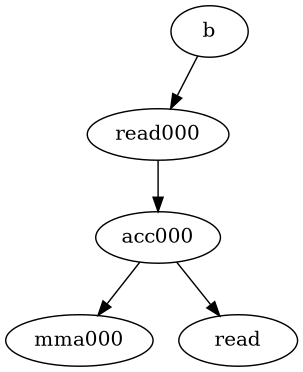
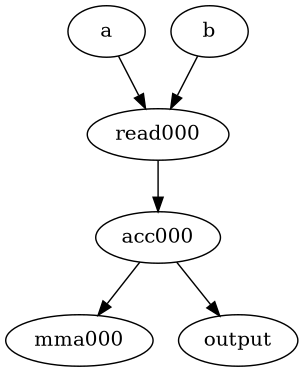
  strict digraph {
    node [style=n]
    n1 [label=acc000]
    n2 [label=mma000]
-   n3 [label=read]
+   n3 [label=output]
+   n4 [label=a]
    n5 [label=read000]
    n6 [label=b]
    n1 -> n2
    n1 -> n3
+   n4 -> n5
    n5 -> n1
    n6 -> n5
  }
